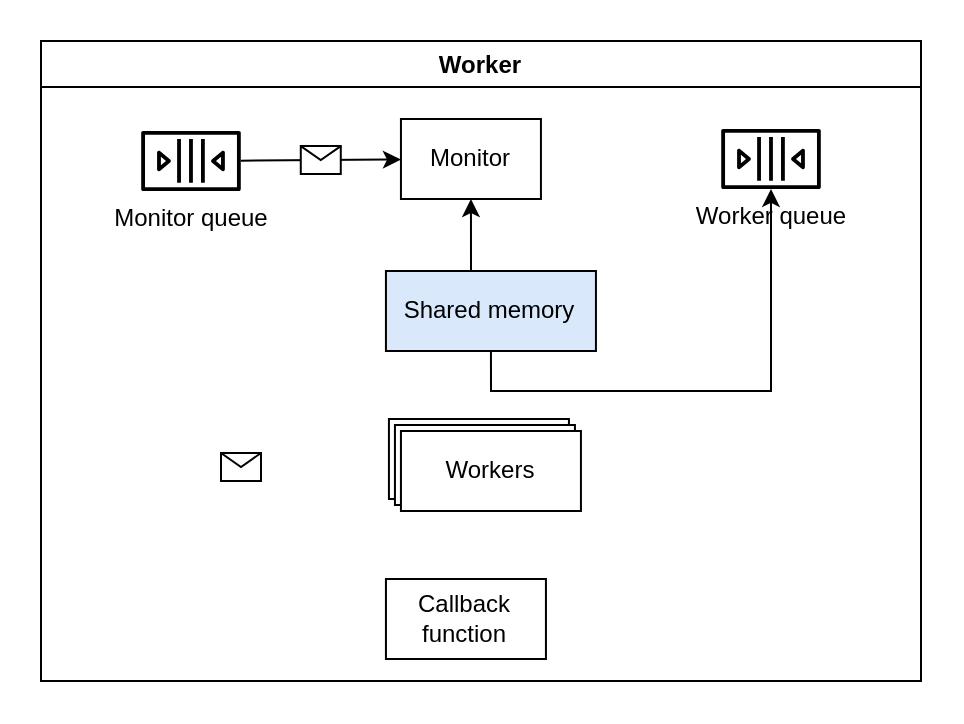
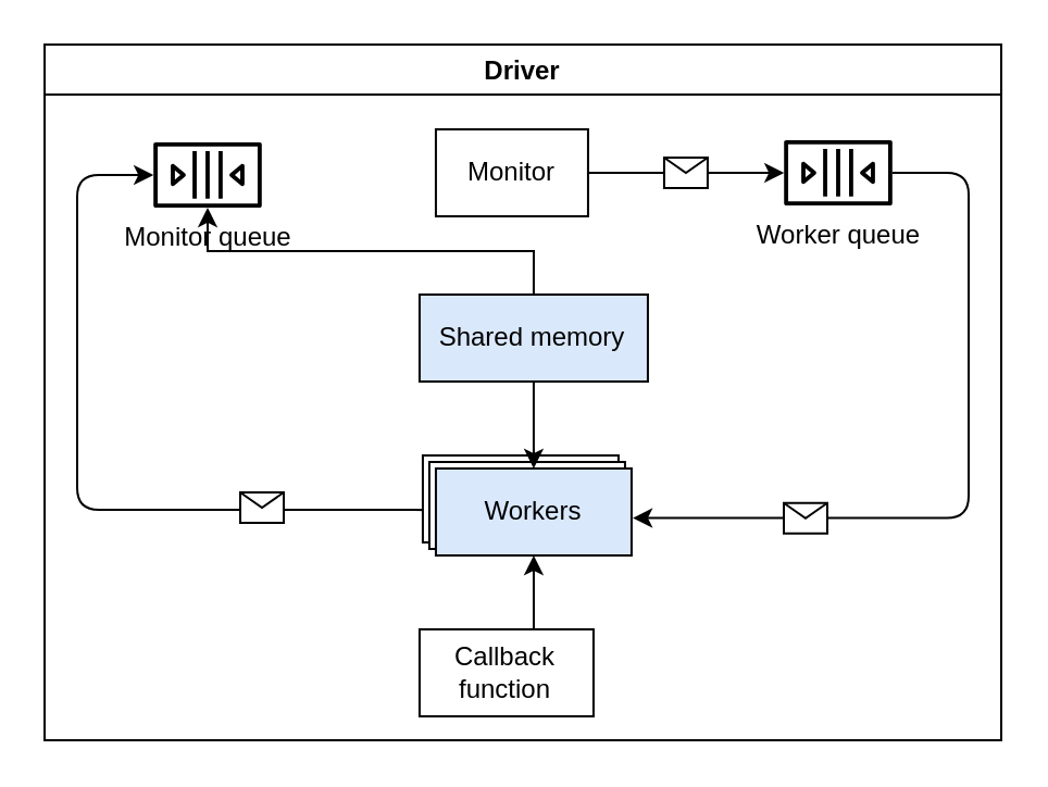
  <mxCell id="0" />
  <mxCell id="1" parent="0" />
+ <mxCell id="2" value="" style="endArrow=classic;html=1;edgeStyle=orthogonalEdgeStyle;exitX=0;exitY=0.5;exitDx=0;exitDy=0;" parent="1" source="14" target="6" edge="1"><mxGeometry relative="1" as="geometry"><mxPoint x="45.526" y="136.737" as="sourcePoint" /><mxPoint x="70.07" y="145.966" as="targetPoint" /><Array as="points"><mxPoint x="200" y="234" /><mxPoint x="35" y="234" /><mxPoint x="35" y="80" /></Array></mxGeometry></mxCell>
  <mxCell id="3" value="" style="group" parent="1" vertex="1" connectable="0"><mxGeometry x="335" y="54" width="100" height="60" as="geometry" /></mxCell>
  <mxCell id="4" value="&lt;span style=&quot;color: rgb(0, 0, 0);&quot;&gt;Worker queue&lt;/span&gt;" style="outlineConnect=0;fontColor=#232F3E;gradientColor=none;strokeColor=none;dashed=0;verticalLabelPosition=bottom;verticalAlign=top;align=center;html=1;fontSize=12;fontStyle=0;aspect=fixed;pointerEvents=1;shape=mxgraph.aws4.queue;fillColor=#000000;strokeWidth=0.5;" parent="3" vertex="1"><mxGeometry x="25.11" y="10" width="49.79" height="30" as="geometry" /></mxCell>
  <mxCell id="5" value="" style="group" parent="1" vertex="1" connectable="0"><mxGeometry x="45" y="55" width="100" height="69" as="geometry" /></mxCell>
  <mxCell id="6" value="&lt;span style=&quot;color: rgb(0, 0, 0);&quot;&gt;Monitor queue&lt;/span&gt;" style="outlineConnect=0;fontColor=#232F3E;gradientColor=none;strokeColor=none;dashed=0;verticalLabelPosition=bottom;verticalAlign=top;align=center;html=1;fontSize=12;fontStyle=0;aspect=fixed;pointerEvents=1;shape=mxgraph.aws4.queue;fillColor=#000000;strokeWidth=0.5;" parent="5" vertex="1"><mxGeometry x="25.1" y="10" width="49.79" height="30" as="geometry" /></mxCell>
- <mxCell id="9" value="" style="endArrow=classic;html=1;" parent="1" source="6" target="19" edge="1"><mxGeometry relative="1" as="geometry"><mxPoint x="202.44" y="-16" as="sourcePoint" /><mxPoint x="277.55" y="-16" as="targetPoint" /></mxGeometry></mxCell>
- <mxCell id="10" value="" style="shape=message;html=1;outlineConnect=0;" parent="9" vertex="1"><mxGeometry width="20" height="14" relative="1" as="geometry"><mxPoint x="-10" y="-7" as="offset" /></mxGeometry></mxCell>
- <mxCell id="11" value="Worker" style="swimlane;" parent="1" vertex="1"><mxGeometry x="20" y="20" width="440" height="320" as="geometry"><mxRectangle x="40" y="50" width="90" height="23" as="alternateBounds" /></mxGeometry></mxCell>
+ <mxCell id="7" value="" style="endArrow=classic;html=1;exitX=1;exitY=0.5;exitDx=0;exitDy=0;" parent="1" source="19" target="4" edge="1"><mxGeometry relative="1" as="geometry"><mxPoint x="175" y="64" as="sourcePoint" /><mxPoint x="275" y="64" as="targetPoint" /></mxGeometry></mxCell>
+ <mxCell id="8" value="" style="shape=message;html=1;outlineConnect=0;" parent="7" vertex="1"><mxGeometry width="20" height="14" relative="1" as="geometry"><mxPoint x="-10" y="-7" as="offset" /></mxGeometry></mxCell>
+ <mxCell id="11" value="Driver" style="swimlane;" parent="1" vertex="1"><mxGeometry x="20" y="20" width="440" height="320" as="geometry"><mxRectangle x="40" y="50" width="90" height="23" as="alternateBounds" /></mxGeometry></mxCell>
  <mxCell id="12" value="" style="rounded=0;whiteSpace=wrap;html=1;" parent="11" vertex="1"><mxGeometry x="173.97" y="189" width="90" height="40" as="geometry" /></mxCell>
  <mxCell id="13" value="" style="rounded=0;whiteSpace=wrap;html=1;" parent="11" vertex="1"><mxGeometry x="176.97" y="192" width="90" height="40" as="geometry" /></mxCell>
- <mxCell id="14" value="Workers" style="rounded=0;whiteSpace=wrap;html=1;" parent="11" vertex="1"><mxGeometry x="179.97" y="195" width="90" height="40" as="geometry" /></mxCell>
+ <mxCell id="14" value="Workers" style="rounded=0;whiteSpace=wrap;html=1;fillColor=#dae8fc;" parent="11" vertex="1"><mxGeometry x="179.97" y="195" width="90" height="40" as="geometry" /></mxCell>
+ <mxCell id="15" style="edgeStyle=orthogonalEdgeStyle;rounded=0;orthogonalLoop=1;jettySize=auto;html=1;exitX=0.5;exitY=0;exitDx=0;exitDy=0;entryX=0.5;entryY=1;entryDx=0;entryDy=0;fontStyle=0" parent="11" source="16" target="14" edge="1"><mxGeometry relative="1" as="geometry" /></mxCell>
  <mxCell id="16" value="Callback function" style="rounded=0;whiteSpace=wrap;html=1;fontStyle=0" parent="11" vertex="1"><mxGeometry x="172.47" y="269" width="80" height="40" as="geometry" /></mxCell>
- <mxCell id="17" style="edgeStyle=orthogonalEdgeStyle;rounded=0;orthogonalLoop=1;jettySize=auto;html=1;exitX=0.5;exitY=1;exitDx=0;exitDy=0;" parent="11" source="18" target="4" edge="1"><mxGeometry relative="1" as="geometry" /></mxCell>
+ <mxCell id="17" style="edgeStyle=orthogonalEdgeStyle;rounded=0;orthogonalLoop=1;jettySize=auto;html=1;exitX=0.5;exitY=1;exitDx=0;exitDy=0;entryX=0.5;entryY=0;entryDx=0;entryDy=0;" parent="11" source="18" target="14" edge="1"><mxGeometry relative="1" as="geometry" /></mxCell>
  <mxCell id="18" value="Shared memory" style="rounded=0;whiteSpace=wrap;html=1;fontStyle=0;fillColor=#dae8fc;" parent="11" vertex="1"><mxGeometry x="172.47" y="115" width="105" height="40" as="geometry" /></mxCell>
  <mxCell id="19" value="Monitor" style="rounded=0;whiteSpace=wrap;html=1;" parent="11" vertex="1"><mxGeometry x="179.97" y="39" width="70" height="40" as="geometry" /></mxCell>
- <mxCell id="20" style="edgeStyle=orthogonalEdgeStyle;rounded=0;orthogonalLoop=1;jettySize=auto;html=1;exitX=0.5;exitY=0;exitDx=0;exitDy=0;entryX=0.5;entryY=1;entryDx=0;entryDy=0;" parent="11" source="18" target="19" edge="1"><mxGeometry relative="1" as="geometry" /></mxCell>
+ <mxCell id="20" style="edgeStyle=orthogonalEdgeStyle;rounded=0;orthogonalLoop=1;jettySize=auto;html=1;exitX=0.5;exitY=0;exitDx=0;exitDy=0;" parent="11" source="18" target="6" edge="1"><mxGeometry relative="1" as="geometry" /></mxCell>
  <mxCell id="21" value="" style="shape=message;html=1;outlineConnect=0;" parent="11" vertex="1"><mxGeometry x="89.996" y="205.997" width="20" height="14" as="geometry" /></mxCell>
+ <mxCell id="22" value="" style="endArrow=classic;html=1;edgeStyle=orthogonalEdgeStyle;entryX=1.006;entryY=0.569;entryDx=0;entryDy=0;entryPerimeter=0;" parent="1" source="4" target="14" edge="1"><mxGeometry relative="1" as="geometry"><mxPoint x="409.87" y="145" as="sourcePoint" /><mxPoint x="370.08" y="155" as="targetPoint" /><Array as="points"><mxPoint x="445" y="79" /><mxPoint x="445" y="238" /></Array></mxGeometry></mxCell>
+ <mxCell id="23" value="" style="shape=message;html=1;outlineConnect=0;" parent="22" vertex="1"><mxGeometry width="20" height="14" relative="1" as="geometry"><mxPoint x="-85" y="13" as="offset" /></mxGeometry></mxCell>
